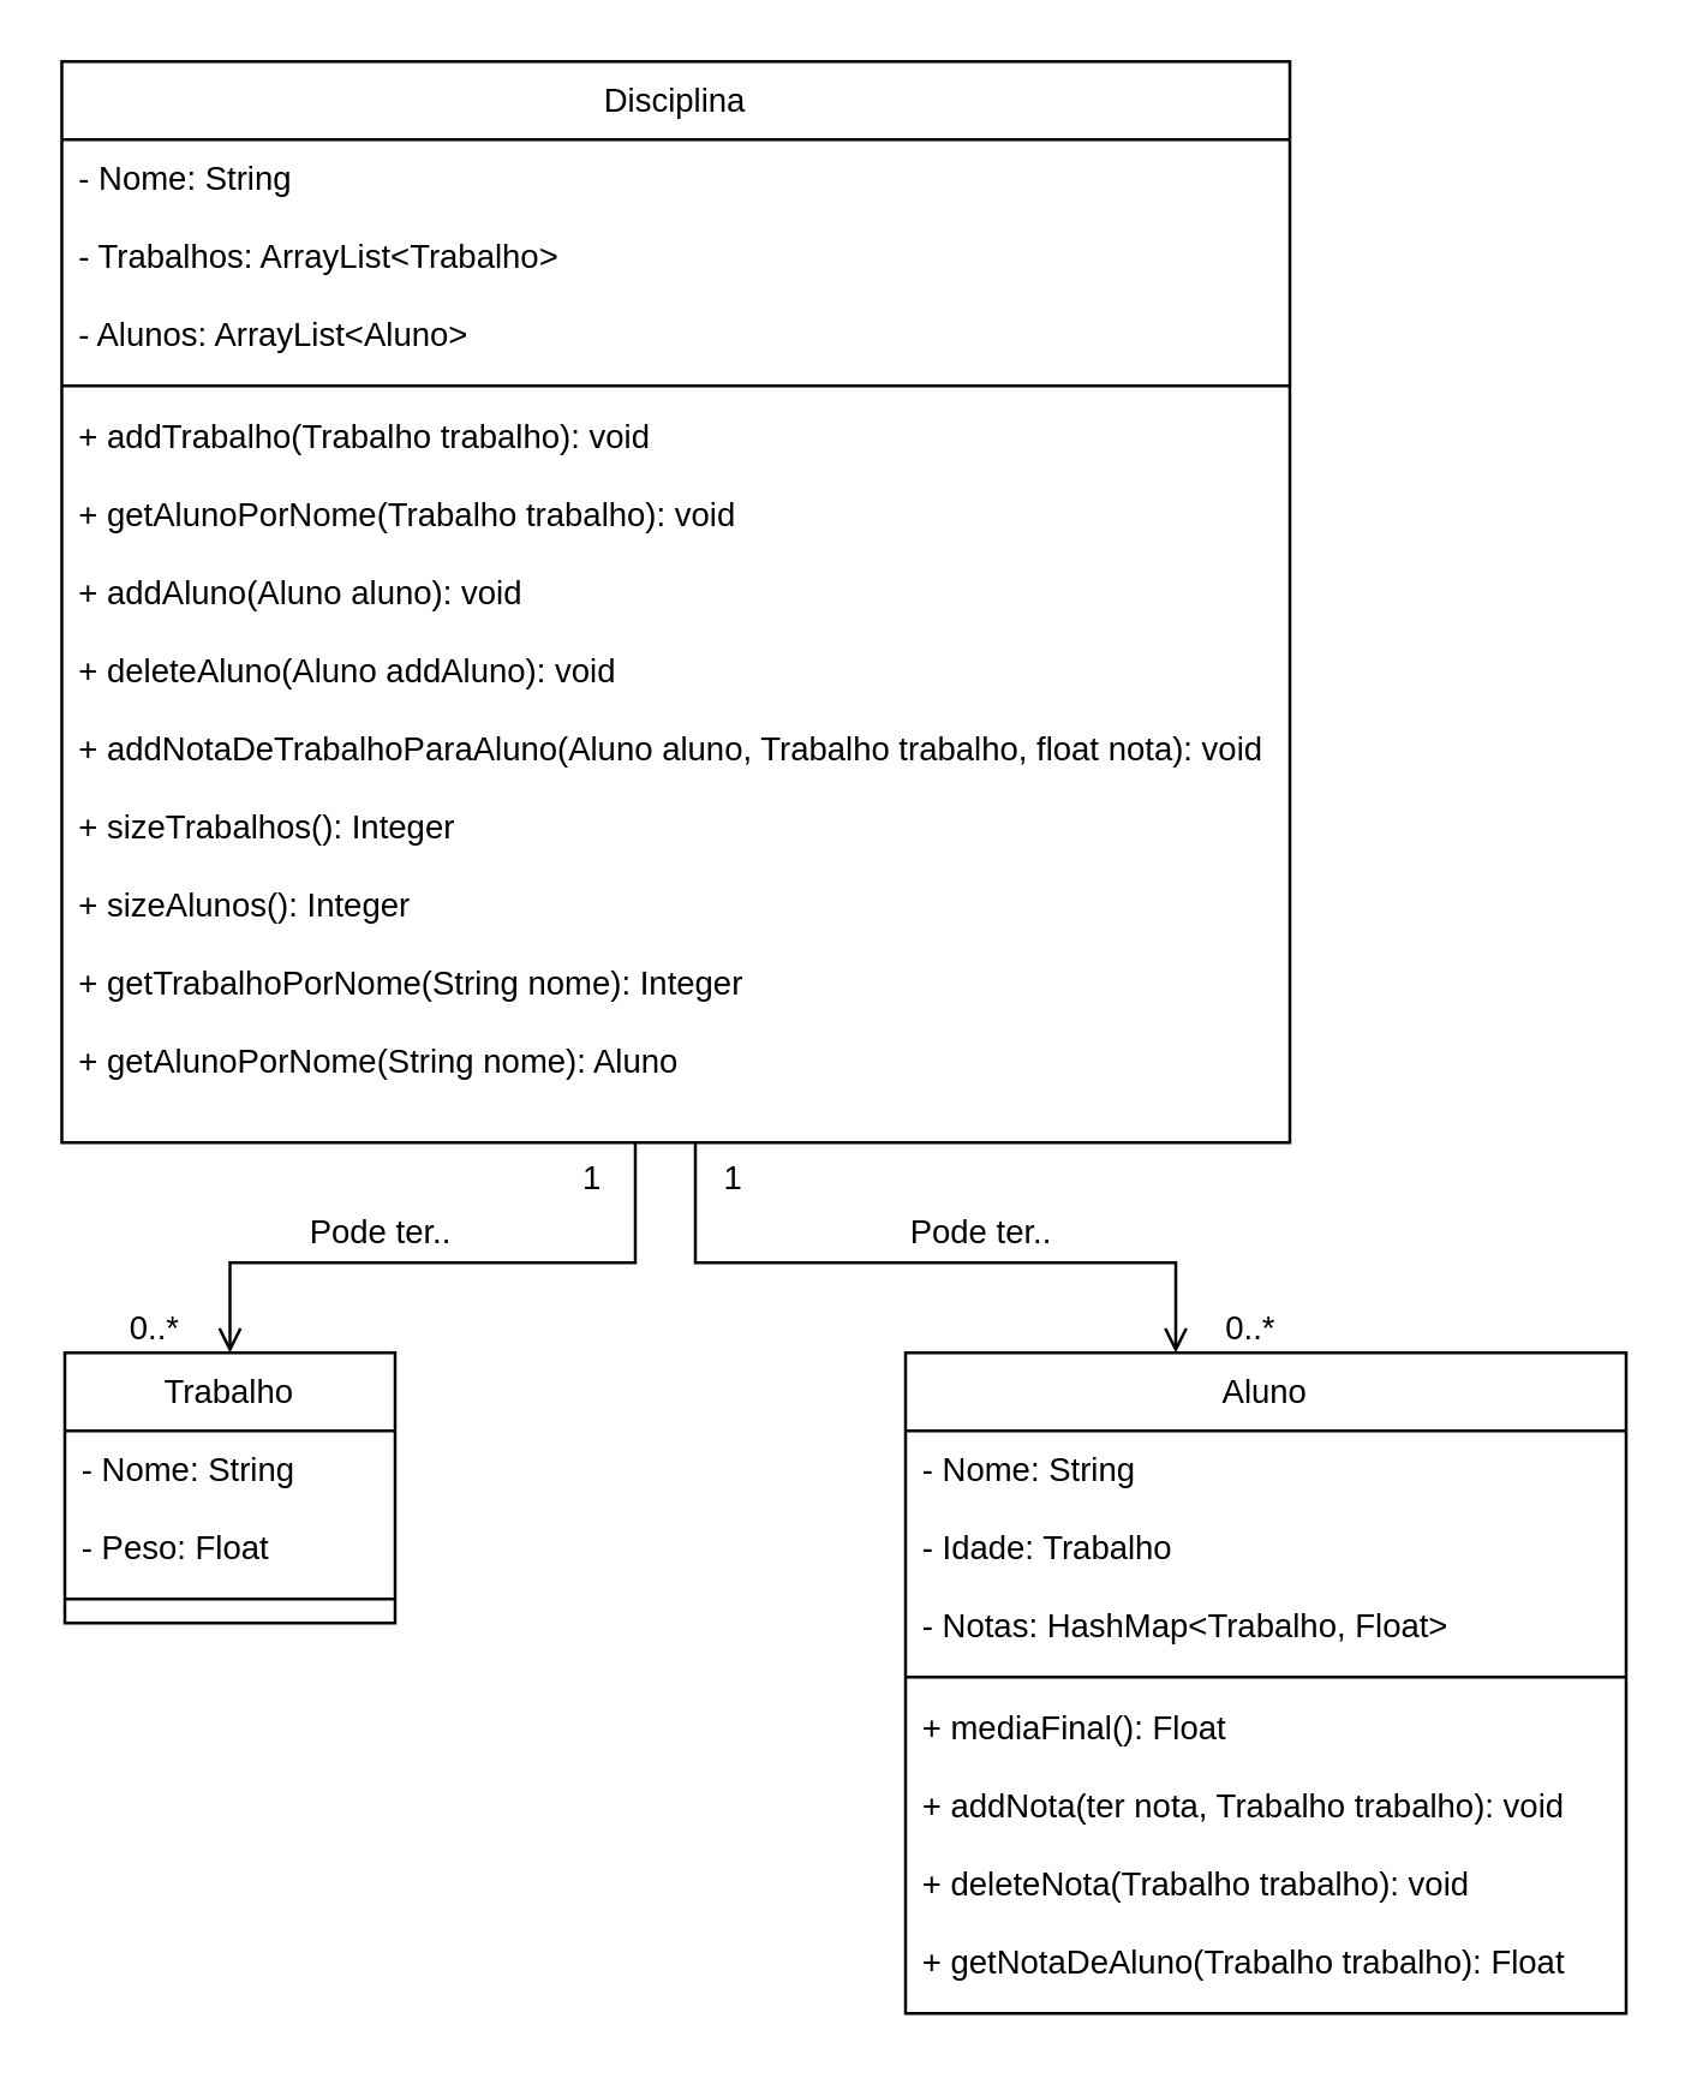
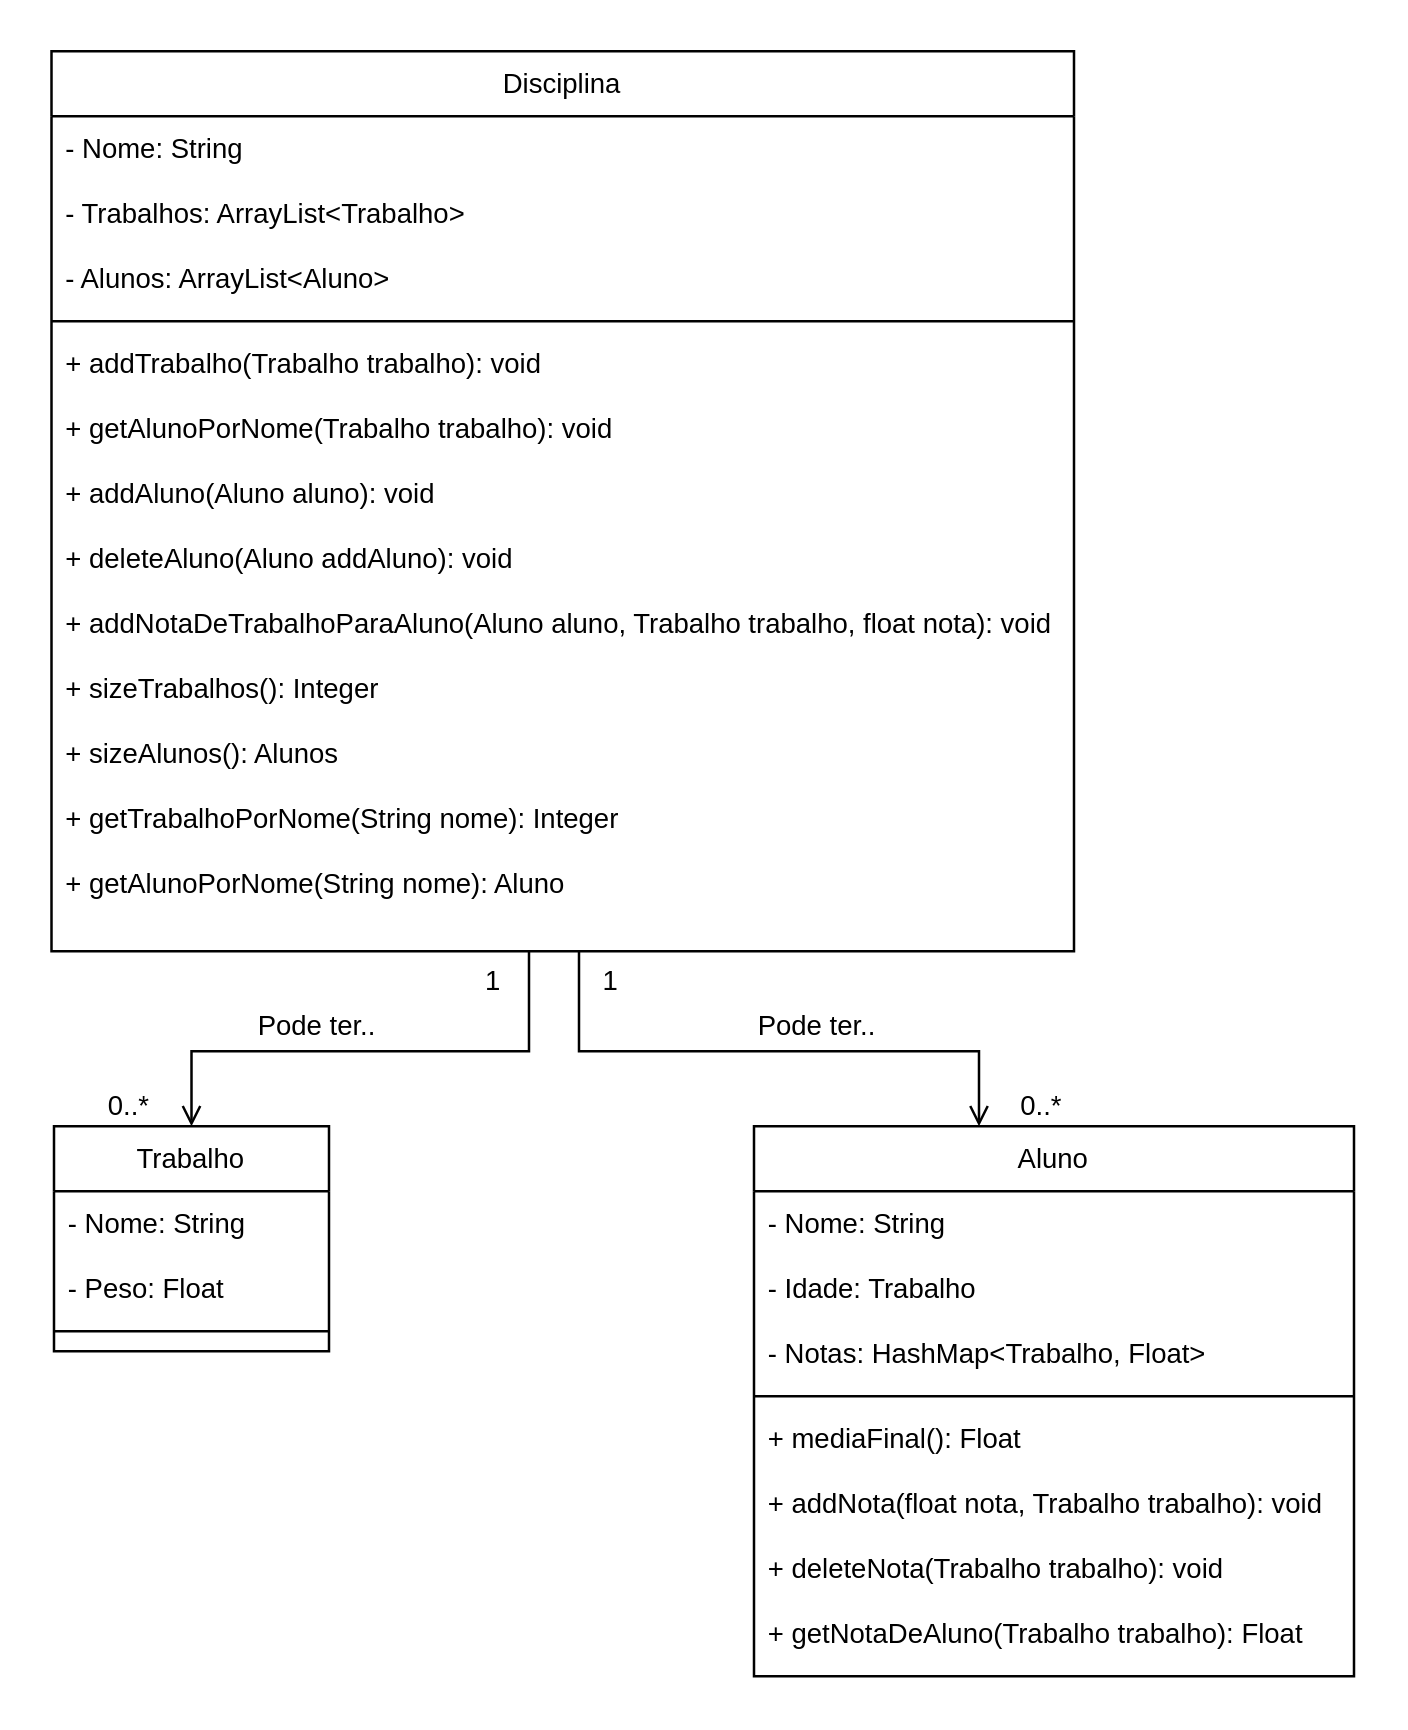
  <mxCell id="0" />
  <mxCell id="1" parent="0" />
  <mxCell id="2" value="Disciplina" style="swimlane;fontStyle=0;align=center;verticalAlign=top;childLayout=stackLayout;horizontal=1;startSize=26;horizontalStack=0;resizeParent=1;resizeLast=0;collapsible=1;marginBottom=0;rounded=0;shadow=0;strokeWidth=1;fontSize=11;" parent="1" vertex="1"><mxGeometry x="20" y="20" width="409" height="360" as="geometry"><mxRectangle x="230" y="140" width="160" height="26" as="alternateBounds" /></mxGeometry></mxCell>
  <mxCell id="3" value="- Nome: String" style="text;align=left;verticalAlign=top;spacingLeft=4;spacingRight=4;overflow=hidden;rotatable=0;points=[[0,0.5],[1,0.5]];portConstraint=eastwest;rounded=0;shadow=0;html=0;fontSize=11;" parent="2" vertex="1"><mxGeometry y="26" width="409" height="26" as="geometry" /></mxCell>
  <mxCell id="4" value="- Trabalhos: ArrayList&lt;Trabalho&gt;" style="text;align=left;verticalAlign=top;spacingLeft=4;spacingRight=4;overflow=hidden;rotatable=0;points=[[0,0.5],[1,0.5]];portConstraint=eastwest;rounded=0;shadow=0;html=0;fontSize=11;" parent="2" vertex="1"><mxGeometry y="52" width="409" height="26" as="geometry" /></mxCell>
  <mxCell id="5" value="- Alunos: ArrayList&lt;Aluno&gt;" style="text;align=left;verticalAlign=top;spacingLeft=4;spacingRight=4;overflow=hidden;rotatable=0;points=[[0,0.5],[1,0.5]];portConstraint=eastwest;rounded=0;shadow=0;html=0;fontSize=11;" parent="2" vertex="1"><mxGeometry y="78" width="409" height="26" as="geometry" /></mxCell>
  <mxCell id="6" value="" style="line;html=1;strokeWidth=1;align=left;verticalAlign=middle;spacingTop=-1;spacingLeft=3;spacingRight=3;rotatable=0;labelPosition=right;points=[];portConstraint=eastwest;fontSize=11;" parent="2" vertex="1"><mxGeometry y="104" width="409" height="8" as="geometry" /></mxCell>
  <mxCell id="7" value="+ addTrabalho(Trabalho trabalho): void" style="text;align=left;verticalAlign=top;spacingLeft=4;spacingRight=4;overflow=hidden;rotatable=0;points=[[0,0.5],[1,0.5]];portConstraint=eastwest;rounded=0;shadow=0;html=0;fontSize=11;" parent="2" vertex="1"><mxGeometry y="112" width="409" height="26" as="geometry" /></mxCell>
  <mxCell id="8" value="+ getAlunoPorNome(Trabalho trabalho): void" style="text;align=left;verticalAlign=top;spacingLeft=4;spacingRight=4;overflow=hidden;rotatable=0;points=[[0,0.5],[1,0.5]];portConstraint=eastwest;rounded=0;shadow=0;html=0;fontSize=11;" parent="2" vertex="1"><mxGeometry y="138" width="409" height="26" as="geometry" /></mxCell>
  <mxCell id="9" value="+ addAluno(Aluno aluno): void" style="text;align=left;verticalAlign=top;spacingLeft=4;spacingRight=4;overflow=hidden;rotatable=0;points=[[0,0.5],[1,0.5]];portConstraint=eastwest;rounded=0;shadow=0;html=0;fontSize=11;" parent="2" vertex="1"><mxGeometry y="164" width="409" height="26" as="geometry" /></mxCell>
  <mxCell id="10" value="+ deleteAluno(Aluno addAluno): void" style="text;align=left;verticalAlign=top;spacingLeft=4;spacingRight=4;overflow=hidden;rotatable=0;points=[[0,0.5],[1,0.5]];portConstraint=eastwest;rounded=0;shadow=0;html=0;fontSize=11;" parent="2" vertex="1"><mxGeometry y="190" width="409" height="26" as="geometry" /></mxCell>
  <mxCell id="11" value="+ addNotaDeTrabalhoParaAluno(Aluno aluno, Trabalho trabalho, float nota): void" style="text;align=left;verticalAlign=top;spacingLeft=4;spacingRight=4;overflow=hidden;rotatable=0;points=[[0,0.5],[1,0.5]];portConstraint=eastwest;rounded=0;shadow=0;html=0;fontSize=11;" parent="2" vertex="1"><mxGeometry y="216" width="409" height="26" as="geometry" /></mxCell>
  <mxCell id="12" value="+ sizeTrabalhos(): Integer" style="text;align=left;verticalAlign=top;spacingLeft=4;spacingRight=4;overflow=hidden;rotatable=0;points=[[0,0.5],[1,0.5]];portConstraint=eastwest;rounded=0;shadow=0;html=0;fontSize=11;" parent="2" vertex="1"><mxGeometry y="242" width="409" height="26" as="geometry" /></mxCell>
- <mxCell id="13" value="+ sizeAlunos(): Integer" style="text;align=left;verticalAlign=top;spacingLeft=4;spacingRight=4;overflow=hidden;rotatable=0;points=[[0,0.5],[1,0.5]];portConstraint=eastwest;rounded=0;shadow=0;html=0;fontSize=11;" parent="2" vertex="1"><mxGeometry y="268" width="409" height="26" as="geometry" /></mxCell>
+ <mxCell id="13" value="+ sizeAlunos(): Alunos" style="text;align=left;verticalAlign=top;spacingLeft=4;spacingRight=4;overflow=hidden;rotatable=0;points=[[0,0.5],[1,0.5]];portConstraint=eastwest;rounded=0;shadow=0;html=0;fontSize=11;" parent="2" vertex="1"><mxGeometry y="268" width="409" height="26" as="geometry" /></mxCell>
  <mxCell id="14" value="+ getTrabalhoPorNome(String nome): Integer" style="text;align=left;verticalAlign=top;spacingLeft=4;spacingRight=4;overflow=hidden;rotatable=0;points=[[0,0.5],[1,0.5]];portConstraint=eastwest;rounded=0;shadow=0;html=0;fontSize=11;" parent="2" vertex="1"><mxGeometry y="294" width="409" height="26" as="geometry" /></mxCell>
  <mxCell id="15" value="+ getAlunoPorNome(String nome): Aluno" style="text;align=left;verticalAlign=top;spacingLeft=4;spacingRight=4;overflow=hidden;rotatable=0;points=[[0,0.5],[1,0.5]];portConstraint=eastwest;rounded=0;shadow=0;html=0;fontSize=11;" parent="2" vertex="1"><mxGeometry y="320" width="409" height="26" as="geometry" /></mxCell>
  <mxCell id="16" value="Aluno" style="swimlane;fontStyle=0;align=center;verticalAlign=top;childLayout=stackLayout;horizontal=1;startSize=26;horizontalStack=0;resizeParent=1;resizeLast=0;collapsible=1;marginBottom=0;rounded=0;shadow=0;strokeWidth=1;fontSize=11;" parent="1" vertex="1"><mxGeometry x="301" y="450" width="240" height="220" as="geometry"><mxRectangle x="550" y="140" width="160" height="26" as="alternateBounds" /></mxGeometry></mxCell>
  <mxCell id="17" value="- Nome: String" style="text;align=left;verticalAlign=top;spacingLeft=4;spacingRight=4;overflow=hidden;rotatable=0;points=[[0,0.5],[1,0.5]];portConstraint=eastwest;fontSize=11;" parent="16" vertex="1"><mxGeometry y="26" width="240" height="26" as="geometry" /></mxCell>
  <mxCell id="18" value="- Idade: Trabalho" style="text;align=left;verticalAlign=top;spacingLeft=4;spacingRight=4;overflow=hidden;rotatable=0;points=[[0,0.5],[1,0.5]];portConstraint=eastwest;rounded=0;shadow=0;html=0;fontSize=11;" parent="16" vertex="1"><mxGeometry y="52" width="240" height="26" as="geometry" /></mxCell>
  <mxCell id="19" value="- Notas: HashMap&lt;Trabalho, Float&gt;" style="text;align=left;verticalAlign=top;spacingLeft=4;spacingRight=4;overflow=hidden;rotatable=0;points=[[0,0.5],[1,0.5]];portConstraint=eastwest;rounded=0;shadow=0;html=0;fontSize=11;" parent="16" vertex="1"><mxGeometry y="78" width="240" height="26" as="geometry" /></mxCell>
  <mxCell id="20" value="" style="line;html=1;strokeWidth=1;align=left;verticalAlign=middle;spacingTop=-1;spacingLeft=3;spacingRight=3;rotatable=0;labelPosition=right;points=[];portConstraint=eastwest;fontSize=11;" parent="16" vertex="1"><mxGeometry y="104" width="240" height="8" as="geometry" /></mxCell>
  <mxCell id="21" value="+ mediaFinal(): Float" style="text;align=left;verticalAlign=top;spacingLeft=4;spacingRight=4;overflow=hidden;rotatable=0;points=[[0,0.5],[1,0.5]];portConstraint=eastwest;rounded=0;shadow=0;html=0;fontSize=11;" parent="16" vertex="1"><mxGeometry y="112" width="240" height="26" as="geometry" /></mxCell>
- <mxCell id="22" value="+ addNota(ter nota, Trabalho trabalho): void" style="text;align=left;verticalAlign=top;spacingLeft=4;spacingRight=4;overflow=hidden;rotatable=0;points=[[0,0.5],[1,0.5]];portConstraint=eastwest;rounded=0;shadow=0;html=0;fontSize=11;" parent="16" vertex="1"><mxGeometry y="138" width="240" height="26" as="geometry" /></mxCell>
+ <mxCell id="22" value="+ addNota(float nota, Trabalho trabalho): void" style="text;align=left;verticalAlign=top;spacingLeft=4;spacingRight=4;overflow=hidden;rotatable=0;points=[[0,0.5],[1,0.5]];portConstraint=eastwest;rounded=0;shadow=0;html=0;fontSize=11;" parent="16" vertex="1"><mxGeometry y="138" width="240" height="26" as="geometry" /></mxCell>
  <mxCell id="23" value="+ deleteNota(Trabalho trabalho): void" style="text;align=left;verticalAlign=top;spacingLeft=4;spacingRight=4;overflow=hidden;rotatable=0;points=[[0,0.5],[1,0.5]];portConstraint=eastwest;rounded=0;shadow=0;html=0;fontSize=11;" parent="16" vertex="1"><mxGeometry y="164" width="240" height="26" as="geometry" /></mxCell>
  <mxCell id="24" value="+ getNotaDeAluno(Trabalho trabalho): Float" style="text;align=left;verticalAlign=top;spacingLeft=4;spacingRight=4;overflow=hidden;rotatable=0;points=[[0,0.5],[1,0.5]];portConstraint=eastwest;rounded=0;shadow=0;html=0;fontSize=11;" parent="16" vertex="1"><mxGeometry y="190" width="240" height="26" as="geometry" /></mxCell>
  <mxCell id="25" value="Trabalho" style="swimlane;fontStyle=0;align=center;verticalAlign=top;childLayout=stackLayout;horizontal=1;startSize=26;horizontalStack=0;resizeParent=1;resizeLast=0;collapsible=1;marginBottom=0;rounded=0;shadow=0;strokeWidth=1;fontSize=11;" parent="1" vertex="1"><mxGeometry x="21" y="450" width="110" height="90" as="geometry"><mxRectangle x="550" y="140" width="160" height="26" as="alternateBounds" /></mxGeometry></mxCell>
  <mxCell id="26" value="- Nome: String" style="text;align=left;verticalAlign=top;spacingLeft=4;spacingRight=4;overflow=hidden;rotatable=0;points=[[0,0.5],[1,0.5]];portConstraint=eastwest;fontSize=11;" parent="25" vertex="1"><mxGeometry y="26" width="110" height="26" as="geometry" /></mxCell>
  <mxCell id="27" value="- Peso: Float" style="text;align=left;verticalAlign=top;spacingLeft=4;spacingRight=4;overflow=hidden;rotatable=0;points=[[0,0.5],[1,0.5]];portConstraint=eastwest;rounded=0;shadow=0;html=0;fontSize=11;" parent="25" vertex="1"><mxGeometry y="52" width="110" height="26" as="geometry" /></mxCell>
  <mxCell id="28" value="" style="line;html=1;strokeWidth=1;align=left;verticalAlign=middle;spacingTop=-1;spacingLeft=3;spacingRight=3;rotatable=0;labelPosition=right;points=[];portConstraint=eastwest;fontSize=11;" parent="25" vertex="1"><mxGeometry y="78" width="110" height="8" as="geometry" /></mxCell>
  <mxCell id="29" value="" style="endArrow=none;shadow=0;strokeWidth=1;rounded=0;endFill=0;edgeStyle=elbowEdgeStyle;elbow=vertical;exitX=0.5;exitY=0;exitDx=0;exitDy=0;startArrow=open;startFill=0;fontSize=11;" parent="1" source="25" edge="1"><mxGeometry x="0.5" y="41" relative="1" as="geometry"><mxPoint x="177" y="430.003" as="sourcePoint" /><mxPoint x="211" y="380" as="targetPoint" /><mxPoint x="-40" y="32" as="offset" /><Array as="points"><mxPoint x="205" y="420" /></Array></mxGeometry></mxCell>
  <mxCell id="30" value="0..*" style="resizable=0;align=left;verticalAlign=bottom;labelBackgroundColor=none;fontSize=11;" parent="29" connectable="0" vertex="1"><mxGeometry x="-1" relative="1" as="geometry"><mxPoint x="-35" as="offset" /></mxGeometry></mxCell>
  <mxCell id="31" value="1" style="resizable=0;align=right;verticalAlign=bottom;labelBackgroundColor=none;fontSize=11;" parent="29" connectable="0" vertex="1"><mxGeometry x="1" relative="1" as="geometry"><mxPoint x="-10" y="20" as="offset" /></mxGeometry></mxCell>
  <mxCell id="32" value="" style="endArrow=none;shadow=0;strokeWidth=1;rounded=0;endFill=0;edgeStyle=elbowEdgeStyle;elbow=vertical;exitX=0.5;exitY=0;exitDx=0;exitDy=0;startArrow=open;startFill=0;fontSize=11;" parent="1" edge="1"><mxGeometry x="0.5" y="41" relative="1" as="geometry"><mxPoint x="391" y="450" as="sourcePoint" /><mxPoint x="231" y="380" as="targetPoint" /><mxPoint x="-40" y="32" as="offset" /><Array as="points"><mxPoint x="245" y="420" /></Array></mxGeometry></mxCell>
  <mxCell id="33" value="0..*" style="resizable=0;align=left;verticalAlign=bottom;labelBackgroundColor=none;fontSize=11;" parent="32" connectable="0" vertex="1"><mxGeometry x="-1" relative="1" as="geometry"><mxPoint x="15" as="offset" /></mxGeometry></mxCell>
  <mxCell id="34" value="1" style="resizable=0;align=right;verticalAlign=bottom;labelBackgroundColor=none;fontSize=11;" parent="1" connectable="0" vertex="1"><mxGeometry x="225" y="384.003" as="geometry"><mxPoint x="23" y="16" as="offset" /></mxGeometry></mxCell>
  <mxCell id="35" value="Pode ter.." style="text;html=1;align=center;verticalAlign=middle;resizable=0;points=[];autosize=1;strokeColor=none;fillColor=none;fontSize=11;" parent="1" vertex="1"><mxGeometry x="91" y="395" width="70" height="30" as="geometry" /></mxCell>
  <mxCell id="36" value="Pode ter.." style="text;html=1;align=center;verticalAlign=middle;resizable=0;points=[];autosize=1;strokeColor=none;fillColor=none;fontSize=11;" parent="1" vertex="1"><mxGeometry x="291" y="395" width="70" height="30" as="geometry" /></mxCell>
